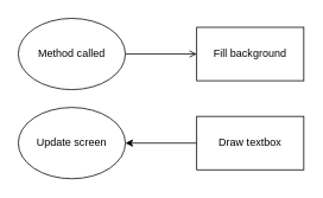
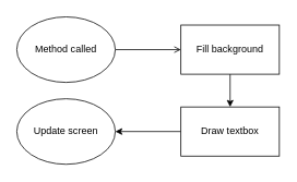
  <mxCell id="0" />
  <mxCell id="1" parent="0" />
  <mxCell id="2" value="" style="edgeStyle=orthogonalEdgeStyle;rounded=0;orthogonalLoop=1;jettySize=auto;html=1;endArrow=open;" edge="1" parent="1" source="3" target="5"><mxGeometry relative="1" as="geometry" /></mxCell>
  <mxCell id="3" value="Method called" style="ellipse;whiteSpace=wrap;html=1;" vertex="1" parent="1"><mxGeometry x="20" y="20" width="120" height="80" as="geometry" /></mxCell>
+ <mxCell id="4" value="" style="edgeStyle=orthogonalEdgeStyle;rounded=0;orthogonalLoop=1;jettySize=auto;html=1;" edge="1" parent="1" source="5" target="7"><mxGeometry relative="1" as="geometry" /></mxCell>
  <mxCell id="5" value="Fill background" style="whiteSpace=wrap;html=1;" vertex="1" parent="1"><mxGeometry x="220" y="30" width="120" height="60" as="geometry" /></mxCell>
  <mxCell id="6" value="" style="edgeStyle=orthogonalEdgeStyle;rounded=0;orthogonalLoop=1;jettySize=auto;html=1;" edge="1" parent="1" source="7" target="8"><mxGeometry relative="1" as="geometry" /></mxCell>
  <mxCell id="7" value="Draw textbox" style="whiteSpace=wrap;html=1;" vertex="1" parent="1"><mxGeometry x="220" y="130" width="120" height="60" as="geometry" /></mxCell>
  <mxCell id="8" value="Update screen" style="ellipse;whiteSpace=wrap;html=1;" vertex="1" parent="1"><mxGeometry x="20" y="120" width="120" height="80" as="geometry" /></mxCell>
